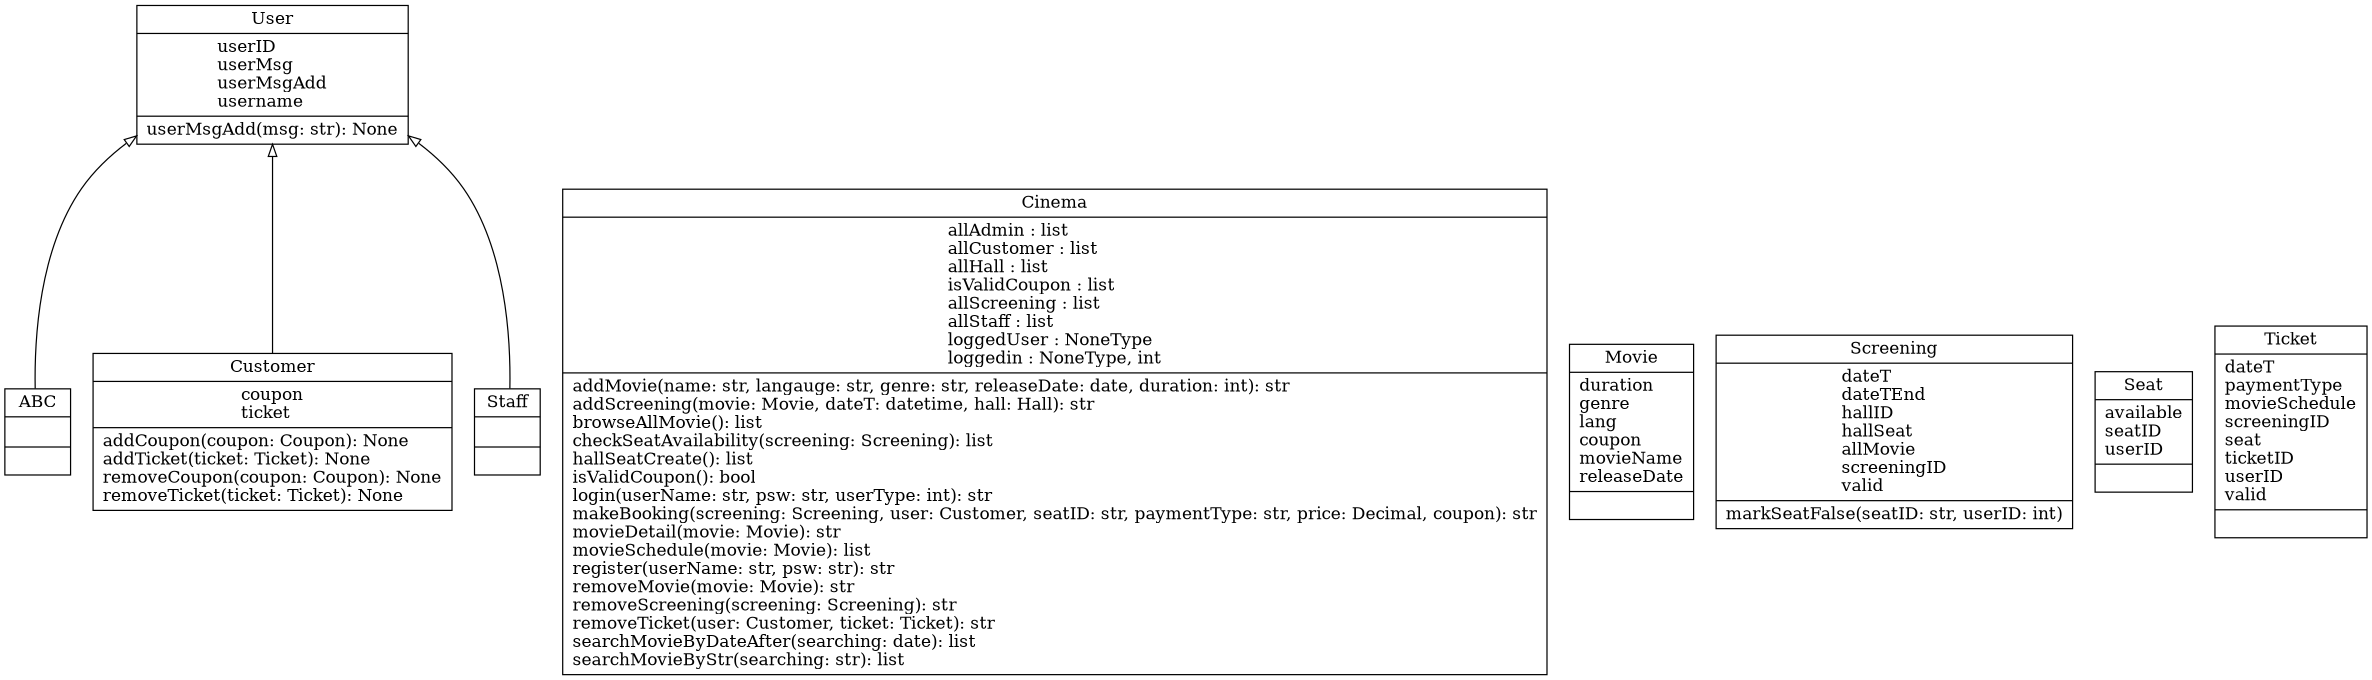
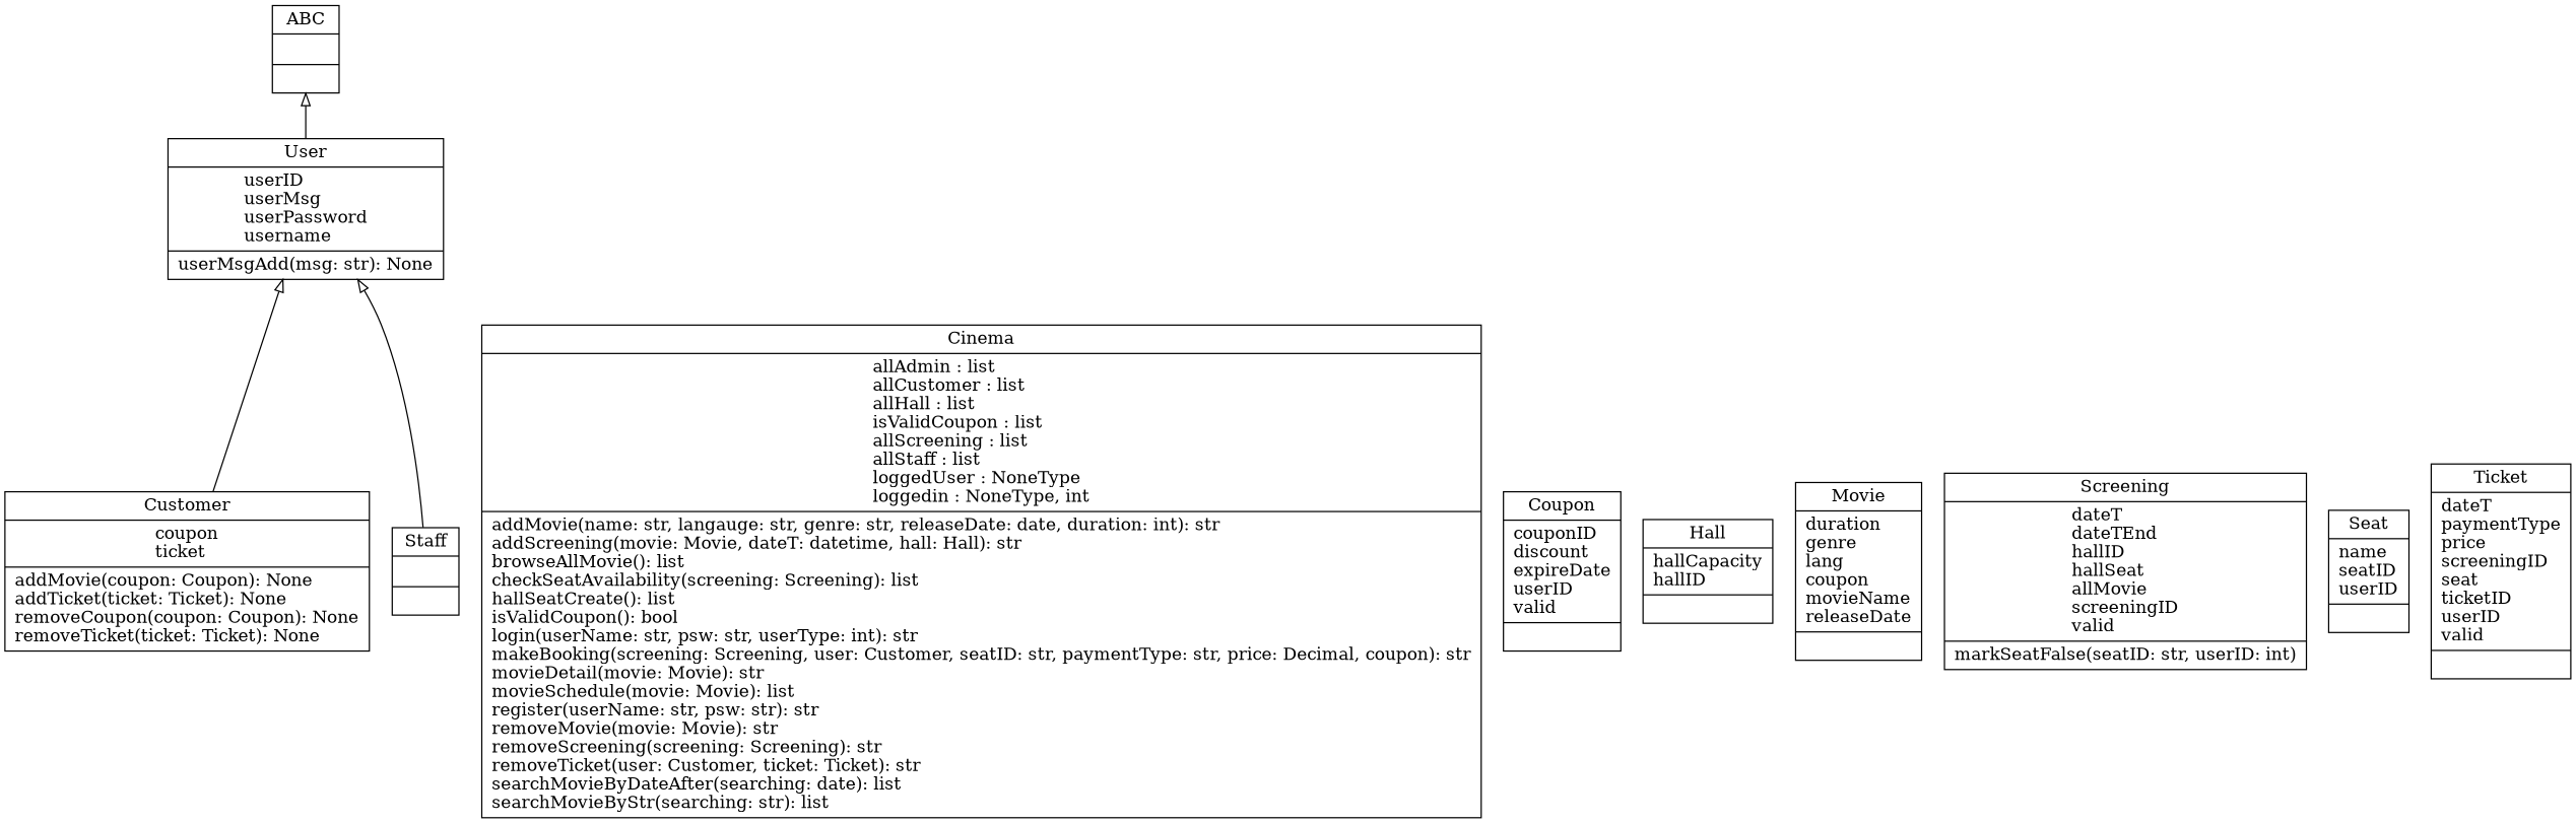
  digraph {
    rankdir=BT
    node [color=black fontcolor=black shape=record style=solid]
    edge [arrowhead=empty arrowtail=none]
    n1 [label=<{ABC|<br ALIGN="LEFT"/>|}>]
-   n2 [label=<{User|userID<br ALIGN="LEFT"/>userMsg<br ALIGN="LEFT"/>userMsgAdd<br ALIGN="LEFT"/>username<br ALIGN="LEFT"/>|userMsgAdd(msg: str): None<br ALIGN="LEFT"/>}>]
+   n2 [label=<{User|userID<br ALIGN="LEFT"/>userMsg<br ALIGN="LEFT"/>userPassword<br ALIGN="LEFT"/>username<br ALIGN="LEFT"/>|userMsgAdd(msg: str): None<br ALIGN="LEFT"/>}>]
    n3 [label=<{Cinema|allAdmin : list<br ALIGN="LEFT"/>allCustomer : list<br ALIGN="LEFT"/>allHall : list<br ALIGN="LEFT"/>isValidCoupon : list<br ALIGN="LEFT"/>allScreening : list<br ALIGN="LEFT"/>allStaff : list<br ALIGN="LEFT"/>loggedUser : NoneType<br ALIGN="LEFT"/>loggedin : NoneType, int<br ALIGN="LEFT"/>|addMovie(name: str, langauge: str, genre: str, releaseDate: date, duration: int): str<br ALIGN="LEFT"/>addScreening(movie: Movie, dateT: datetime, hall: Hall): str<br ALIGN="LEFT"/>browseAllMovie(): list<br ALIGN="LEFT"/>checkSeatAvailability(screening: Screening): list<br ALIGN="LEFT"/>hallSeatCreate(): list<br ALIGN="LEFT"/>isValidCoupon(): bool<br ALIGN="LEFT"/>login(userName: str, psw: str, userType: int): str<br ALIGN="LEFT"/>makeBooking(screening: Screening, user: Customer, seatID: str, paymentType: str, price: Decimal, coupon): str<br ALIGN="LEFT"/>movieDetail(movie: Movie): str<br ALIGN="LEFT"/>movieSchedule(movie: Movie): list<br ALIGN="LEFT"/>register(userName: str, psw: str): str<br ALIGN="LEFT"/>removeMovie(movie: Movie): str<br ALIGN="LEFT"/>removeScreening(screening: Screening): str<br ALIGN="LEFT"/>removeTicket(user: Customer, ticket: Ticket): str<br ALIGN="LEFT"/>searchMovieByDateAfter(searching: date): list<br ALIGN="LEFT"/>searchMovieByStr(searching: str): list<br ALIGN="LEFT"/>}>]
-   n5 [label=<{Customer|coupon<br ALIGN="LEFT"/>ticket<br ALIGN="LEFT"/>|addCoupon(coupon: Coupon): None<br ALIGN="LEFT"/>addTicket(ticket: Ticket): None<br ALIGN="LEFT"/>removeCoupon(coupon: Coupon): None<br ALIGN="LEFT"/>removeTicket(ticket: Ticket): None<br ALIGN="LEFT"/>}>]
+   n4 [label=<{Coupon|couponID<br ALIGN="LEFT"/>discount<br ALIGN="LEFT"/>expireDate<br ALIGN="LEFT"/>userID<br ALIGN="LEFT"/>valid<br ALIGN="LEFT"/>|}>]
+   n5 [label=<{Customer|coupon<br ALIGN="LEFT"/>ticket<br ALIGN="LEFT"/>|addMovie(coupon: Coupon): None<br ALIGN="LEFT"/>addTicket(ticket: Ticket): None<br ALIGN="LEFT"/>removeCoupon(coupon: Coupon): None<br ALIGN="LEFT"/>removeTicket(ticket: Ticket): None<br ALIGN="LEFT"/>}>]
+   n6 [label=<{Hall|hallCapacity<br ALIGN="LEFT"/>hallID<br ALIGN="LEFT"/>|}>]
    n7 [label=<{Movie|duration<br ALIGN="LEFT"/>genre<br ALIGN="LEFT"/>lang<br ALIGN="LEFT"/>coupon<br ALIGN="LEFT"/>movieName<br ALIGN="LEFT"/>releaseDate<br ALIGN="LEFT"/>|}>]
    n8 [label=<{Screening|dateT<br ALIGN="LEFT"/>dateTEnd<br ALIGN="LEFT"/>hallID<br ALIGN="LEFT"/>hallSeat<br ALIGN="LEFT"/>allMovie<br ALIGN="LEFT"/>screeningID<br ALIGN="LEFT"/>valid<br ALIGN="LEFT"/>|markSeatFalse(seatID: str, userID: int)<br ALIGN="LEFT"/>}>]
-   n9 [label=<{Seat|available<br ALIGN="LEFT"/>seatID<br ALIGN="LEFT"/>userID<br ALIGN="LEFT"/>|}>]
+   n9 [label=<{Seat|name<br ALIGN="LEFT"/>seatID<br ALIGN="LEFT"/>userID<br ALIGN="LEFT"/>|}>]
    n10 [label=<{Staff|<br ALIGN="LEFT"/>|}>]
-   n11 [label=<{Ticket|dateT<br ALIGN="LEFT"/>paymentType<br ALIGN="LEFT"/>movieSchedule<br ALIGN="LEFT"/>screeningID<br ALIGN="LEFT"/>seat<br ALIGN="LEFT"/>ticketID<br ALIGN="LEFT"/>userID<br ALIGN="LEFT"/>valid<br ALIGN="LEFT"/>|}>]
-   n1 -> n2
+   n11 [label=<{Ticket|dateT<br ALIGN="LEFT"/>paymentType<br ALIGN="LEFT"/>price<br ALIGN="LEFT"/>screeningID<br ALIGN="LEFT"/>seat<br ALIGN="LEFT"/>ticketID<br ALIGN="LEFT"/>userID<br ALIGN="LEFT"/>valid<br ALIGN="LEFT"/>|}>]
+   n2 -> n1
    n5 -> n2
    n10 -> n2
  }
